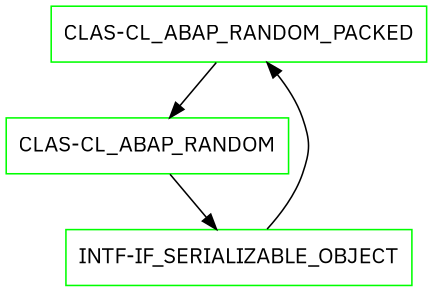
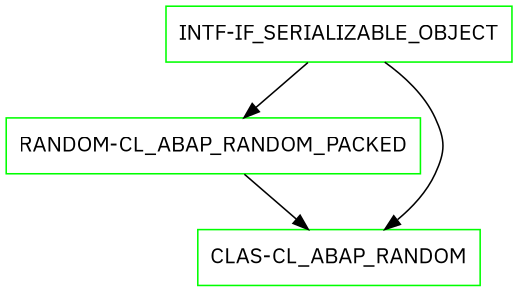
  digraph {
    fontname="IBM Plex Sans"
    node [color=green fontname="IBM Plex Sans" shape=box]
    edge [fontname="IBM Plex Sans"]
-   "CLAS-CL_ABAP_RANDOM_PACKED"
+   "CLAS-CL_ABAP_RANDOM_PACKED" [label="RANDOM-CL_ABAP_RANDOM_PACKED"]
    "CLAS-CL_ABAP_RANDOM"
    "INTF-IF_SERIALIZABLE_OBJECT"
    "CLAS-CL_ABAP_RANDOM_PACKED" -> "CLAS-CL_ABAP_RANDOM"
-   "CLAS-CL_ABAP_RANDOM" -> "INTF-IF_SERIALIZABLE_OBJECT"
+   "INTF-IF_SERIALIZABLE_OBJECT" -> "CLAS-CL_ABAP_RANDOM"
    "INTF-IF_SERIALIZABLE_OBJECT" -> "CLAS-CL_ABAP_RANDOM_PACKED"
  }
